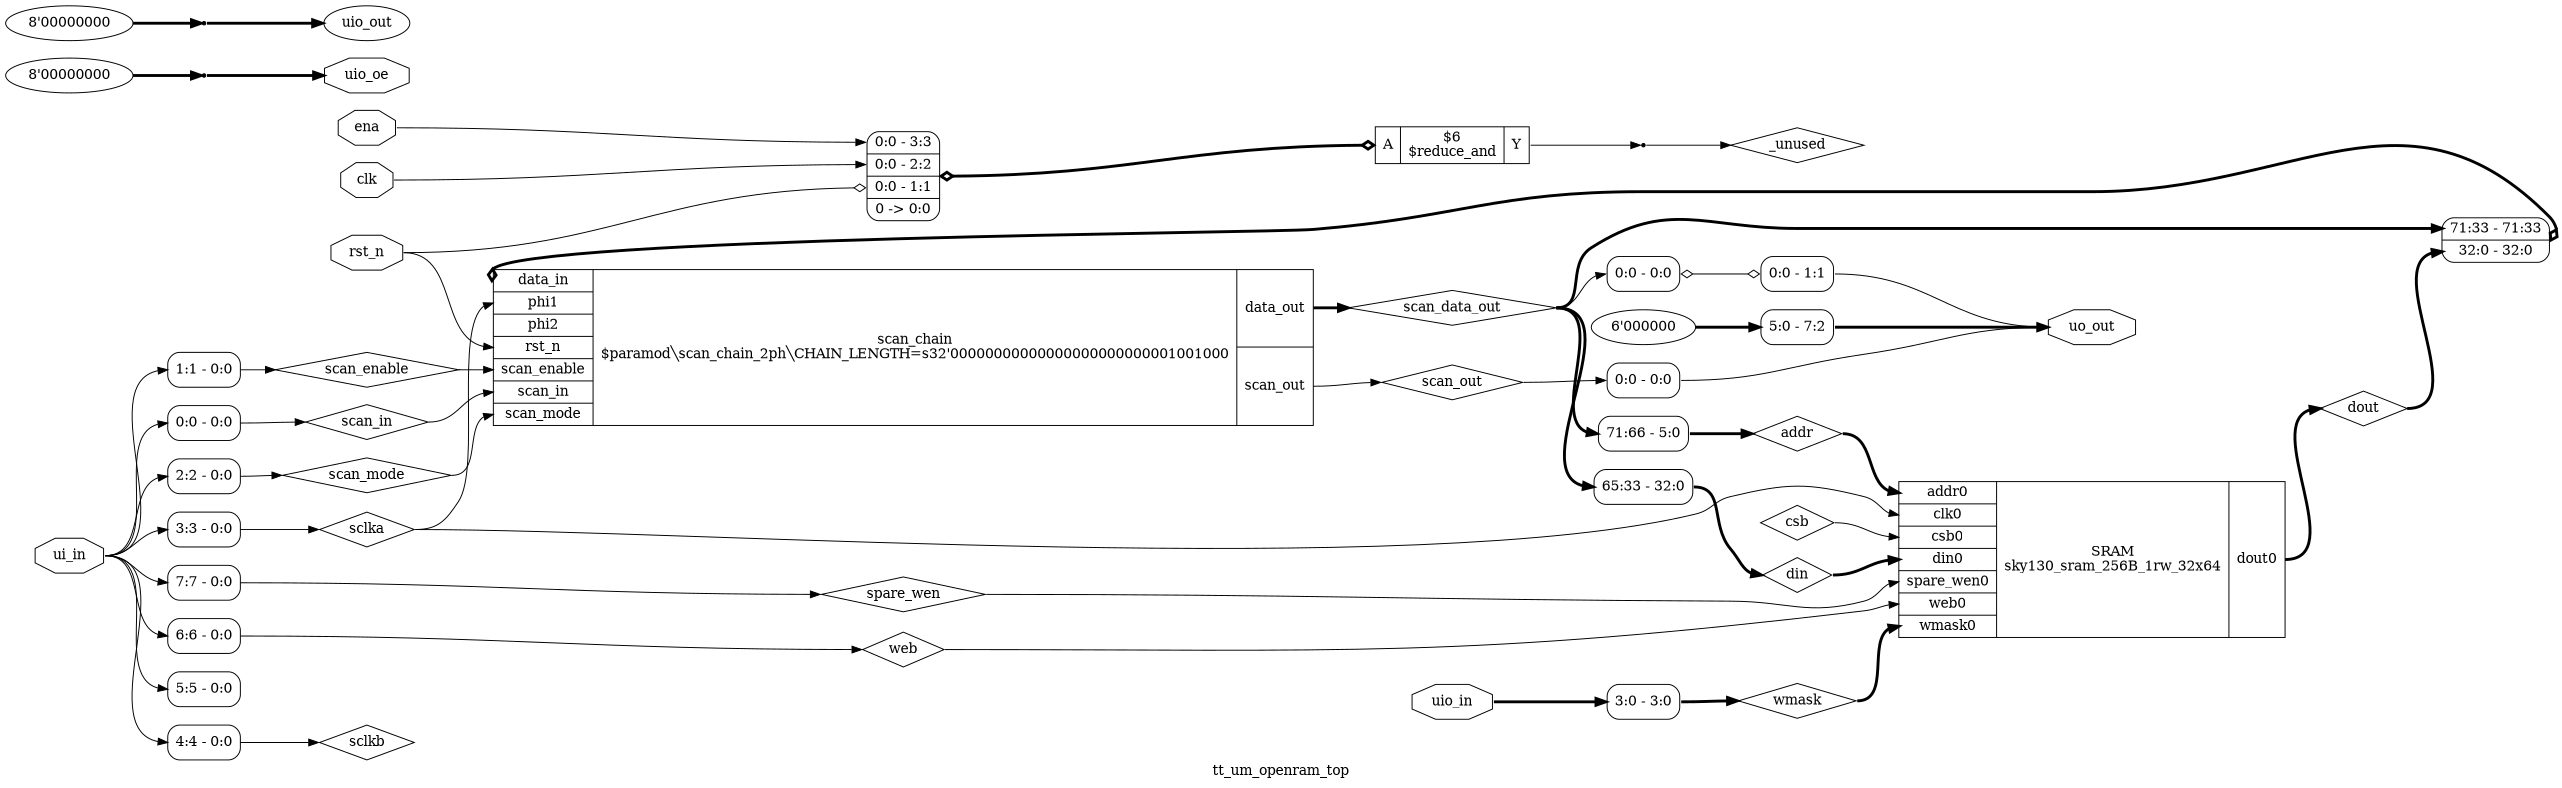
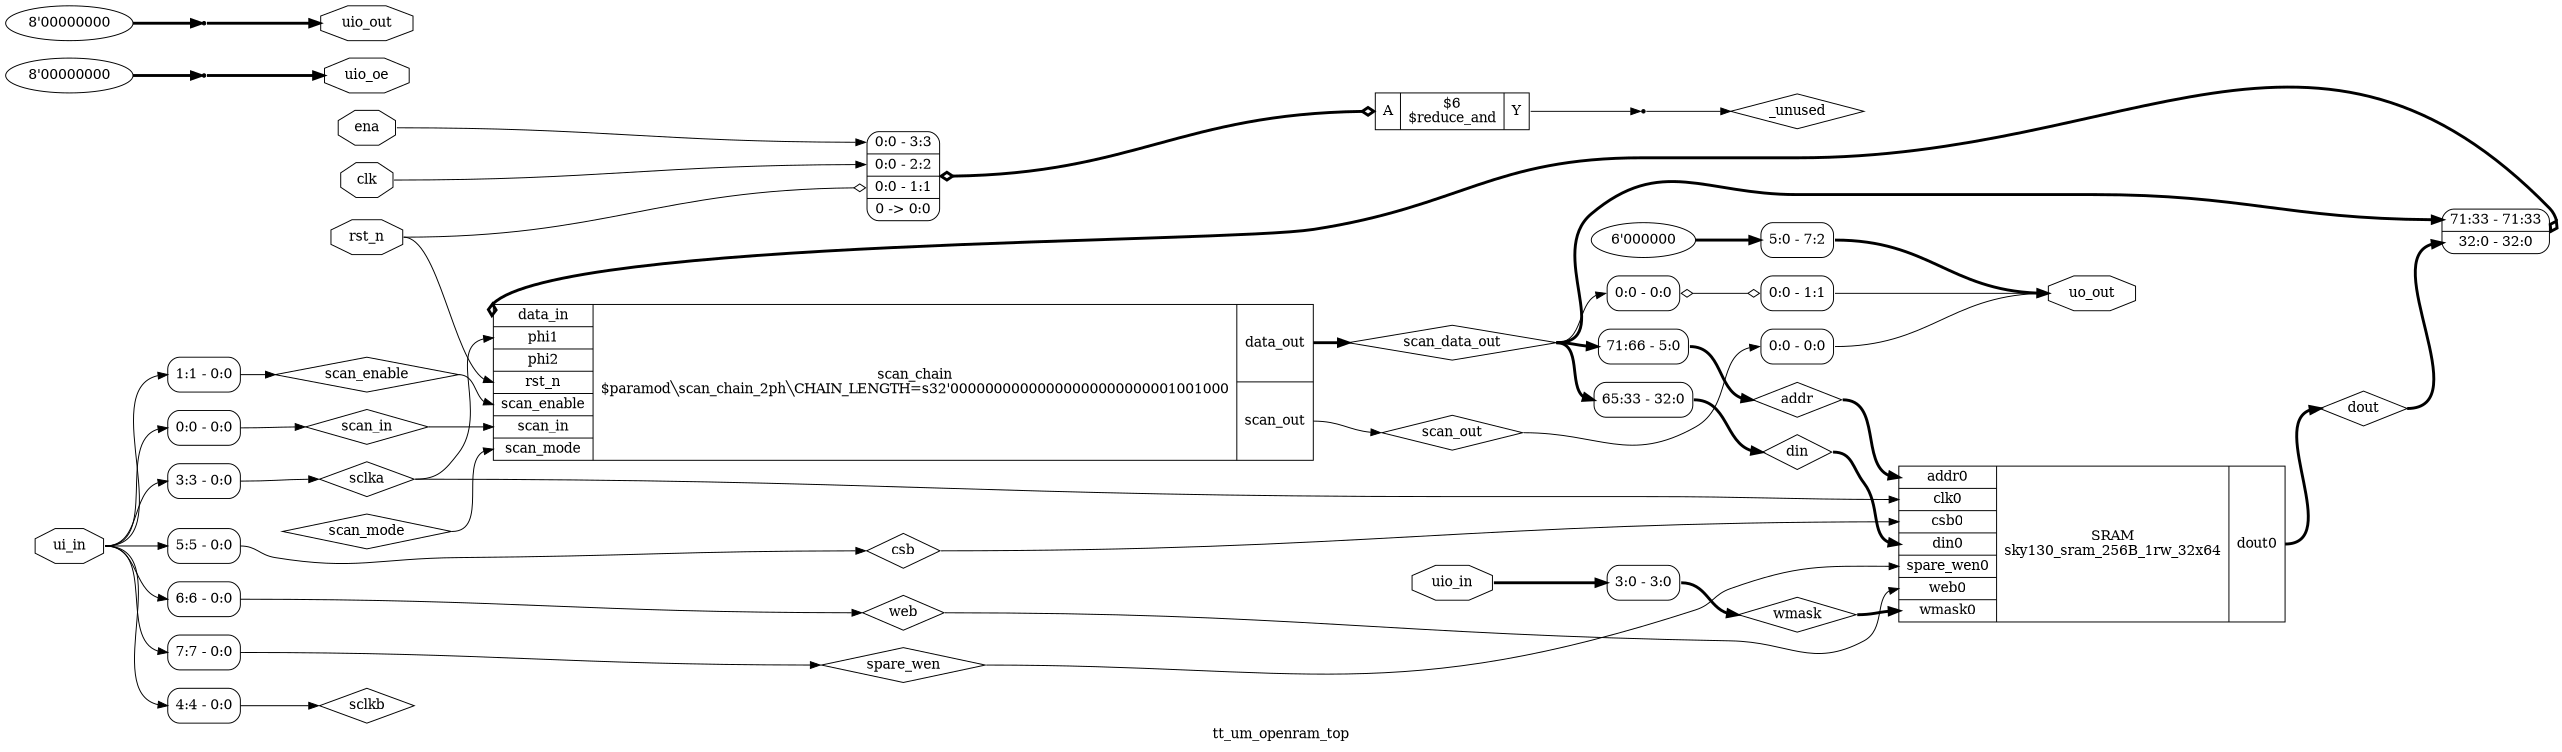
  digraph {
    label=tt_um_openram_top
    rankdir=LR
    remincross=true
    node [color=black fontcolor=black shape=record]
    edge [color=black fontcolor=black headport=w tailport=e]
    n1 [label=_unused shape=diamond]
    n2 [label=spare_wen shape=diamond]
    n3 [label="{{<p33> addr0|<p34> clk0|<p35> csb0|<p36> din0|<p37> spare_wen0|<p38> web0|<p39> wmask0}|SRAM\nsky130_sram_256B_1rw_32x64|{<p40> dout0}}" color="" fontcolor=""]
    n4 [label=dout shape=diamond]
    n5 [label=sclkb shape=diamond]
    n6 [label="{{<p28> data_in|<p29> phi1|<p30> phi2|<p17> rst_n|<p9> scan_enable|<p10> scan_in|<p8> scan_mode}|scan_chain\n$paramod&#9586;scan_chain_2ph&#9586;CHAIN_LENGTH=s32'00000000000000000000000001001000|{<p31> data_out|<p11> scan_out}}" color="" fontcolor=""]
    n7 [label=scan_out shape=diamond]
    n8 [label=scan_data_out shape=diamond]
    n9 [label=sclka shape=diamond]
    n10 [label=web shape=diamond]
    n11 [label=csb shape=diamond]
    n12 [label=scan_mode shape=diamond]
    n13 [label=scan_enable shape=diamond]
    n14 [label=scan_in shape=diamond]
    n15 [label="<s0> 0:0 - 0:0 " style=rounded]
    n16 [label=uo_out shape=octagon]
    n17 [label="<s1> 71:33 - 71:33 |<s0> 32:0 - 32:0 " style=rounded]
    n18 [label="<s0> 0:0 - 0:0 " style=rounded]
    n19 [label="<s0> 71:66 - 5:0 " style=rounded]
    n20 [label="<s0> 65:33 - 32:0 " style=rounded]
    n21 [label="<s0> 0:0 - 1:1 " style=rounded]
    n22 [label=addr shape=diamond]
    n23 [label=din shape=diamond]
    n24 [label=wmask shape=diamond]
    n25 [label=rst_n shape=octagon]
    n26 [label="<s3> 0:0 - 3:3 |<s2> 0:0 - 2:2 |<s1> 0:0 - 1:1 |0 -&gt; 0:0 " style=rounded]
    n27 [label="{{<p25> A}|$6\n$reduce_and|{<p26> Y}}" color="" fontcolor=""]
    n28 [label=clk shape=octagon]
    n29 [label=ena shape=octagon]
    n30 [label=uio_oe shape=octagon]
-   n31 [label=uio_out shape=ellipse]
+   n31 [label=uio_out shape=octagon]
    n32 [label=uio_in shape=octagon]
    n33 [label="<s0> 3:0 - 3:0 " style=rounded]
    n34 [label=ui_in shape=octagon]
    n35 [label="<s0> 7:7 - 0:0 " style=rounded]
    n36 [label="<s0> 6:6 - 0:0 " style=rounded]
    n37 [label="<s0> 5:5 - 0:0 " style=rounded]
    n38 [label="<s0> 4:4 - 0:0 " style=rounded]
    n39 [label="<s0> 3:3 - 0:0 " style=rounded]
-   n40 [label="<s0> 2:2 - 0:0 " style=rounded]
    n41 [label="<s0> 1:1 - 0:0 " style=rounded]
    n42 [label="<s0> 0:0 - 0:0 " style=rounded]
    x22 [shape=point color="" fontcolor=""]
    n44 [label="6'000000" color="" fontcolor="" shape=""]
    n45 [label="<s0> 5:0 - 7:2 " style=rounded]
    n46 [label="8'00000000" color="" fontcolor="" shape=""]
    x5 [shape=point color="" fontcolor=""]
    n48 [label="8'00000000" color="" fontcolor="" shape=""]
    x7 [shape=point color="" fontcolor=""]
    n2 -> n3 [headport="p37:w"]
    n3 -> n4 [style="setlinewidth(3)" tailport="p40:e"]
    n4 -> n17 [headport="s0:w" style="setlinewidth(3)"]
    n6 -> n7 [tailport="p11:e"]
    n6 -> n8 [style="setlinewidth(3)" tailport="p31:e"]
    n7 -> n15
    n8 -> n17 [headport="s1:w" style="setlinewidth(3)"]
    n8 -> n18 [headport="s0:w"]
    n8 -> n19 [headport="s0:w" style="setlinewidth(3)"]
    n8 -> n20 [headport="s0:w" style="setlinewidth(3)"]
    n9 -> n3 [headport="p34:w"]
    n9 -> n6 [headport="p29:w"]
    n10 -> n3 [headport="p38:w"]
    n11 -> n3 [headport="p35:w"]
    n12 -> n6 [headport="p8:w"]
    n13 -> n6 [headport="p9:w"]
    n14 -> n6 [headport="p10:w"]
    n15 -> n16 [tailport="s0:e"]
    n17 -> n6 [arrowhead=odiamond arrowtail=odiamond dir=both headport="p28:w" style="setlinewidth(3)"]
    n18 -> n21 [arrowhead=odiamond arrowtail=odiamond dir=both]
    n19 -> n22 [style="setlinewidth(3)"]
    n20 -> n23 [style="setlinewidth(3)"]
    n21 -> n16 [tailport="s0:e"]
    n22 -> n3 [headport="p33:w" style="setlinewidth(3)"]
    n23 -> n3 [headport="p36:w" style="setlinewidth(3)"]
    n24 -> n3 [headport="p39:w" style="setlinewidth(3)"]
    n25 -> n6 [headport="p17:w"]
    n25 -> n26 [arrowhead=odiamond headport="s1:w"]
    n26 -> n27 [arrowhead=odiamond arrowtail=odiamond dir=both headport="p25:w" style="setlinewidth(3)"]
    n27 -> x22 [tailport="p26:e"]
    n28 -> n26 [headport="s2:w"]
    n29 -> n26 [headport="s3:w"]
    n32 -> n33 [headport="s0:w" style="setlinewidth(3)"]
    n33 -> n24 [style="setlinewidth(3)"]
    n34 -> n35 [headport="s0:w"]
    n34 -> n36 [headport="s0:w"]
    n34 -> n37 [headport="s0:w"]
    n34 -> n38 [headport="s0:w"]
    n34 -> n39 [headport="s0:w"]
-   n34 -> n40 [headport="s0:w"]
    n34 -> n41 [headport="s0:w"]
    n34 -> n42 [headport="s0:w"]
    n35 -> n2
    n36 -> n10
+   n37 -> n11
    n38 -> n5
    n39 -> n9
-   n40 -> n12
    n41 -> n13
    n42 -> n14
    x22 -> n1
    n44 -> n45 [style="setlinewidth(3)"]
    n45 -> n16 [style="setlinewidth(3)" tailport="s0:e"]
    n46 -> x5 [style="setlinewidth(3)"]
    x5 -> n31 [style="setlinewidth(3)"]
    n48 -> x7 [style="setlinewidth(3)"]
    x7 -> n30 [style="setlinewidth(3)"]
  }
